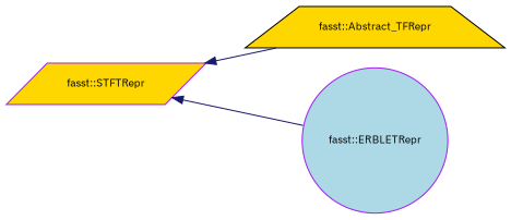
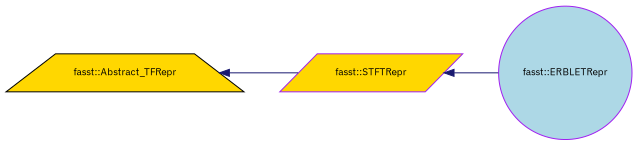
  digraph {
    fontname="IBM Plex Sans"
    rankdir=LR
    node [color=purple fillcolor=gold fontname="IBM Plex Sans" fontsize=10 style=filled]
    edge [color=midnightblue dir=back fontname="IBM Plex Sans" fontsize=10 labelfontname=Helvetica labelfontsize=10 style=solid]
    n1 [color=black height=0.2 label="fasst::Abstract_TFRepr" shape=trapezium width=0.4]
    n2 [height=0.2 label="fasst::STFTRepr" shape=parallelogram width=0.4]
    n3 [fillcolor=lightblue height=0.2 label="fasst::ERBLETRepr" shape=circle width=0.4]
-   n2 -> n1
+   n1 -> n2
    n2 -> n3
  }
